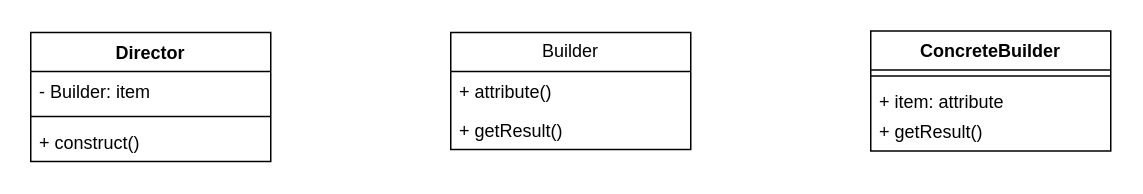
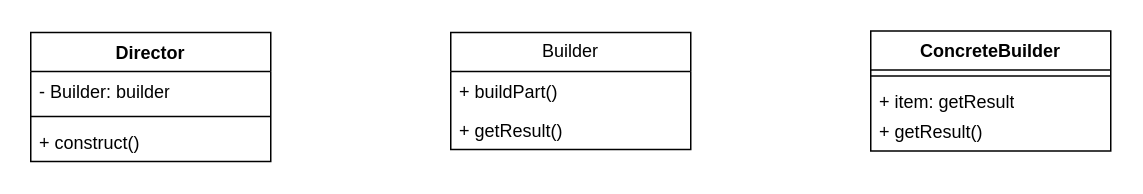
  <mxCell id="0" />
  <mxCell id="1" parent="0" />
  <mxCell id="2" value="ConcreteBuilder" style="swimlane;fontStyle=1;align=center;verticalAlign=top;childLayout=stackLayout;horizontal=1;startSize=26;horizontalStack=0;resizeParent=1;resizeParentMax=0;resizeLast=0;collapsible=1;marginBottom=0;whiteSpace=wrap;html=1;" vertex="1" parent="1"><mxGeometry x="580" y="20" width="160" height="80" as="geometry" /></mxCell>
  <mxCell id="3" value="" style="line;strokeWidth=1;fillColor=none;align=left;verticalAlign=middle;spacingTop=-1;spacingLeft=3;spacingRight=3;rotatable=0;labelPosition=right;points=[];portConstraint=eastwest;strokeColor=inherit;" vertex="1" parent="2"><mxGeometry y="26" width="160" height="8" as="geometry" /></mxCell>
- <mxCell id="4" value="+ item: attribute" style="text;strokeColor=none;fillColor=none;align=left;verticalAlign=top;spacingLeft=4;spacingRight=4;overflow=hidden;rotatable=0;points=[[0,0.5],[1,0.5]];portConstraint=eastwest;whiteSpace=wrap;html=1;" vertex="1" parent="2"><mxGeometry y="34" width="160" height="20" as="geometry" /></mxCell>
+ <mxCell id="4" value="+ item: getResult" style="text;strokeColor=none;fillColor=none;align=left;verticalAlign=top;spacingLeft=4;spacingRight=4;overflow=hidden;rotatable=0;points=[[0,0.5],[1,0.5]];portConstraint=eastwest;whiteSpace=wrap;html=1;" vertex="1" parent="2"><mxGeometry y="34" width="160" height="20" as="geometry" /></mxCell>
  <mxCell id="5" value="+ getResult()" style="text;strokeColor=none;fillColor=none;align=left;verticalAlign=top;spacingLeft=4;spacingRight=4;overflow=hidden;rotatable=0;points=[[0,0.5],[1,0.5]];portConstraint=eastwest;whiteSpace=wrap;html=1;" vertex="1" parent="2"><mxGeometry y="54" width="160" height="26" as="geometry" /></mxCell>
  <mxCell id="6" value="Builder" style="swimlane;fontStyle=0;childLayout=stackLayout;horizontal=1;startSize=26;fillColor=none;horizontalStack=0;resizeParent=1;resizeParentMax=0;resizeLast=0;collapsible=1;marginBottom=0;whiteSpace=wrap;html=1;" vertex="1" parent="1"><mxGeometry x="300" y="21" width="160" height="78" as="geometry" /></mxCell>
- <mxCell id="7" value="+ attribute()" style="text;strokeColor=none;fillColor=none;align=left;verticalAlign=top;spacingLeft=4;spacingRight=4;overflow=hidden;rotatable=0;points=[[0,0.5],[1,0.5]];portConstraint=eastwest;whiteSpace=wrap;html=1;" vertex="1" parent="6"><mxGeometry y="26" width="160" height="26" as="geometry" /></mxCell>
+ <mxCell id="7" value="+ buildPart()" style="text;strokeColor=none;fillColor=none;align=left;verticalAlign=top;spacingLeft=4;spacingRight=4;overflow=hidden;rotatable=0;points=[[0,0.5],[1,0.5]];portConstraint=eastwest;whiteSpace=wrap;html=1;" vertex="1" parent="6"><mxGeometry y="26" width="160" height="26" as="geometry" /></mxCell>
  <mxCell id="8" value="+ getResult()" style="text;strokeColor=none;fillColor=none;align=left;verticalAlign=top;spacingLeft=4;spacingRight=4;overflow=hidden;rotatable=0;points=[[0,0.5],[1,0.5]];portConstraint=eastwest;whiteSpace=wrap;html=1;" vertex="1" parent="6"><mxGeometry y="52" width="160" height="26" as="geometry" /></mxCell>
  <mxCell id="9" value="Director" style="swimlane;fontStyle=1;align=center;verticalAlign=top;childLayout=stackLayout;horizontal=1;startSize=26;horizontalStack=0;resizeParent=1;resizeParentMax=0;resizeLast=0;collapsible=1;marginBottom=0;whiteSpace=wrap;html=1;" vertex="1" parent="1"><mxGeometry x="20" y="21" width="160" height="86" as="geometry" /></mxCell>
- <mxCell id="10" value="- Builder: item" style="text;strokeColor=none;fillColor=none;align=left;verticalAlign=top;spacingLeft=4;spacingRight=4;overflow=hidden;rotatable=0;points=[[0,0.5],[1,0.5]];portConstraint=eastwest;whiteSpace=wrap;html=1;" vertex="1" parent="9"><mxGeometry y="26" width="160" height="26" as="geometry" /></mxCell>
+ <mxCell id="10" value="- Builder: builder" style="text;strokeColor=none;fillColor=none;align=left;verticalAlign=top;spacingLeft=4;spacingRight=4;overflow=hidden;rotatable=0;points=[[0,0.5],[1,0.5]];portConstraint=eastwest;whiteSpace=wrap;html=1;" vertex="1" parent="9"><mxGeometry y="26" width="160" height="26" as="geometry" /></mxCell>
  <mxCell id="11" value="" style="line;strokeWidth=1;fillColor=none;align=left;verticalAlign=middle;spacingTop=-1;spacingLeft=3;spacingRight=3;rotatable=0;labelPosition=right;points=[];portConstraint=eastwest;strokeColor=inherit;" vertex="1" parent="9"><mxGeometry y="52" width="160" height="8" as="geometry" /></mxCell>
  <mxCell id="12" value="+ construct()" style="text;strokeColor=none;fillColor=none;align=left;verticalAlign=top;spacingLeft=4;spacingRight=4;overflow=hidden;rotatable=0;points=[[0,0.5],[1,0.5]];portConstraint=eastwest;whiteSpace=wrap;html=1;" vertex="1" parent="9"><mxGeometry y="60" width="160" height="26" as="geometry" /></mxCell>
